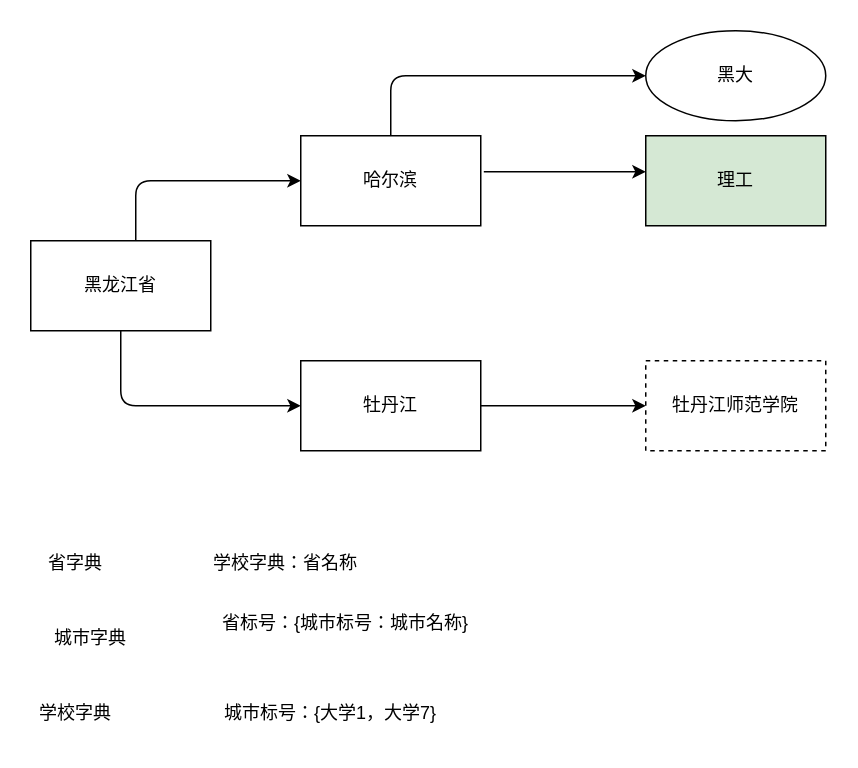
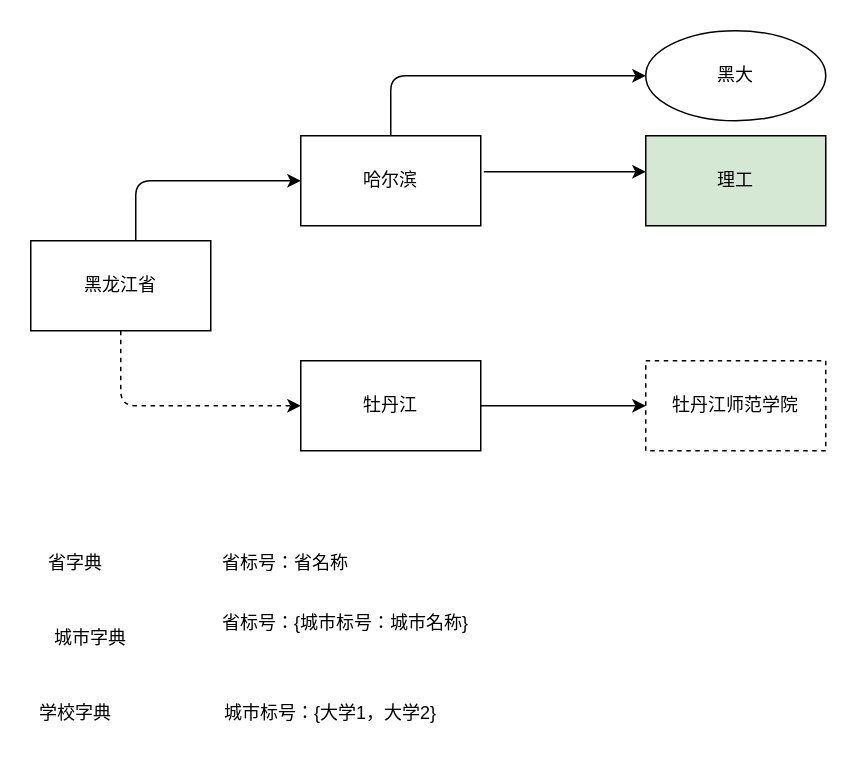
  <mxCell id="0" />
  <mxCell id="1" parent="0" />
  <mxCell id="2" value="黑龙江省" style="rounded=0;whiteSpace=wrap;html=1;" vertex="1" parent="1"><mxGeometry x="20" y="160" width="120" height="60" as="geometry" /></mxCell>
  <mxCell id="3" value="" style="endArrow=classic;html=1;" edge="1" parent="1"><mxGeometry width="50" height="50" relative="1" as="geometry"><mxPoint x="90" y="160" as="sourcePoint" /><mxPoint x="200" y="120" as="targetPoint" /><Array as="points"><mxPoint x="90" y="120" /></Array></mxGeometry></mxCell>
  <mxCell id="4" value="哈尔滨" style="rounded=0;whiteSpace=wrap;html=1;" vertex="1" parent="1"><mxGeometry x="200" y="90" width="120" height="60" as="geometry" /></mxCell>
- <mxCell id="5" value="" style="endArrow=classic;html=1;exitX=0.5;exitY=1;exitDx=0;exitDy=0;" edge="1" parent="1" source="2" target="6"><mxGeometry width="50" height="50" relative="1" as="geometry"><mxPoint x="90" y="270" as="sourcePoint" /><mxPoint x="200" y="270" as="targetPoint" /><Array as="points"><mxPoint x="80" y="270" /></Array></mxGeometry></mxCell>
+ <mxCell id="5" value="" style="endArrow=classic;html=1;exitX=0.5;exitY=1;exitDx=0;exitDy=0;dashed=1;" edge="1" parent="1" source="2" target="6"><mxGeometry width="50" height="50" relative="1" as="geometry"><mxPoint x="90" y="270" as="sourcePoint" /><mxPoint x="200" y="270" as="targetPoint" /><Array as="points"><mxPoint x="80" y="270" /></Array></mxGeometry></mxCell>
  <mxCell id="6" value="牡丹江" style="rounded=0;whiteSpace=wrap;html=1;" vertex="1" parent="1"><mxGeometry x="200" y="240" width="120" height="60" as="geometry" /></mxCell>
  <mxCell id="7" value="" style="endArrow=classic;html=1;" edge="1" parent="1" target="8"><mxGeometry width="50" height="50" relative="1" as="geometry"><mxPoint x="260" y="90" as="sourcePoint" /><mxPoint x="370" y="50" as="targetPoint" /><Array as="points"><mxPoint x="260" y="50" /></Array></mxGeometry></mxCell>
  <mxCell id="8" value="黑大" style="ellipse;whiteSpace=wrap;html=1;" vertex="1" parent="1"><mxGeometry x="430" y="20" width="120" height="60" as="geometry" /></mxCell>
  <mxCell id="9" value="" style="endArrow=classic;html=1;exitX=1.017;exitY=0.4;exitDx=0;exitDy=0;exitPerimeter=0;" edge="1" parent="1" source="4"><mxGeometry width="50" height="50" relative="1" as="geometry"><mxPoint x="350" y="140" as="sourcePoint" /><mxPoint x="430" y="114" as="targetPoint" /></mxGeometry></mxCell>
  <mxCell id="10" value="理工" style="rounded=0;whiteSpace=wrap;html=1;fillColor=#d5e8d4;" vertex="1" parent="1"><mxGeometry x="430" y="90" width="120" height="60" as="geometry" /></mxCell>
  <mxCell id="11" value="" style="endArrow=classic;html=1;exitX=1;exitY=0.5;exitDx=0;exitDy=0;entryX=0;entryY=0.5;entryDx=0;entryDy=0;" edge="1" parent="1" source="6" target="12"><mxGeometry width="50" height="50" relative="1" as="geometry"><mxPoint x="260" y="150" as="sourcePoint" /><mxPoint x="380" y="200" as="targetPoint" /><Array as="points" /></mxGeometry></mxCell>
  <mxCell id="12" value="牡丹江师范学院" style="rounded=0;whiteSpace=wrap;html=1;dashed=1;" vertex="1" parent="1"><mxGeometry x="430" y="240" width="120" height="60" as="geometry" /></mxCell>
  <mxCell id="13" value="省字典" style="text;html=1;strokeColor=none;fillColor=none;align=center;verticalAlign=middle;whiteSpace=wrap;rounded=0;" vertex="1" parent="1"><mxGeometry x="20" y="360" width="60" height="30" as="geometry" /></mxCell>
  <mxCell id="14" value="城市字典" style="text;html=1;strokeColor=none;fillColor=none;align=center;verticalAlign=middle;whiteSpace=wrap;rounded=0;" vertex="1" parent="1"><mxGeometry x="30" y="410" width="60" height="30" as="geometry" /></mxCell>
  <mxCell id="15" value="学校字典" style="text;html=1;strokeColor=none;fillColor=none;align=center;verticalAlign=middle;whiteSpace=wrap;rounded=0;" vertex="1" parent="1"><mxGeometry x="20" y="460" width="60" height="30" as="geometry" /></mxCell>
- <mxCell id="16" value="学校字典：省名称" style="text;html=1;strokeColor=none;fillColor=none;align=center;verticalAlign=middle;whiteSpace=wrap;rounded=0;" vertex="1" parent="1"><mxGeometry x="130" y="360" width="120" height="30" as="geometry" /></mxCell>
+ <mxCell id="16" value="省标号：省名称" style="text;html=1;strokeColor=none;fillColor=none;align=center;verticalAlign=middle;whiteSpace=wrap;rounded=0;" vertex="1" parent="1"><mxGeometry x="130" y="360" width="120" height="30" as="geometry" /></mxCell>
  <mxCell id="17" value="省标号：{城市标号：城市名称}" style="text;html=1;strokeColor=none;fillColor=none;align=center;verticalAlign=middle;whiteSpace=wrap;rounded=0;" vertex="1" parent="1"><mxGeometry x="130" y="400" width="200" height="30" as="geometry" /></mxCell>
- <mxCell id="18" value="城市标号：{大学1，大学7}" style="text;html=1;strokeColor=none;fillColor=none;align=center;verticalAlign=middle;whiteSpace=wrap;rounded=0;" vertex="1" parent="1"><mxGeometry x="130" y="460" width="180" height="30" as="geometry" /></mxCell>
+ <mxCell id="18" value="城市标号：{大学1，大学2}" style="text;html=1;strokeColor=none;fillColor=none;align=center;verticalAlign=middle;whiteSpace=wrap;rounded=0;" vertex="1" parent="1"><mxGeometry x="130" y="460" width="180" height="30" as="geometry" /></mxCell>
